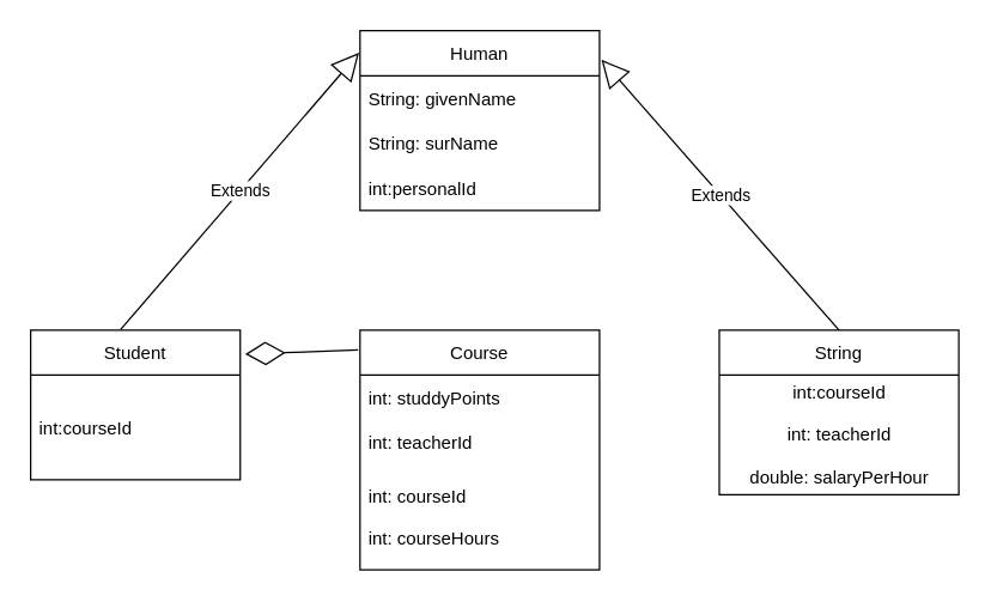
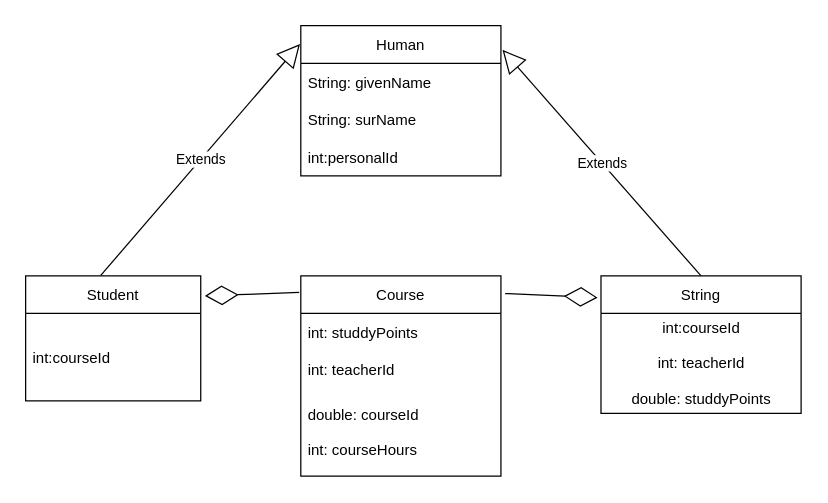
  <mxCell id="0" />
  <mxCell id="1" parent="0" />
  <mxCell id="2" value="Student" style="swimlane;fontStyle=0;childLayout=stackLayout;horizontal=1;startSize=30;horizontalStack=0;resizeParent=1;resizeParentMax=0;resizeLast=0;collapsible=1;marginBottom=0;" vertex="1" parent="1"><mxGeometry x="20" y="220" width="140" height="100" as="geometry" /></mxCell>
  <mxCell id="3" value="int:courseId" style="text;strokeColor=none;fillColor=none;align=left;verticalAlign=middle;spacingLeft=4;spacingRight=4;overflow=hidden;points=[[0,0.5],[1,0.5]];portConstraint=eastwest;rotatable=0;" vertex="1" parent="2"><mxGeometry y="30" width="140" height="70" as="geometry" /></mxCell>
  <mxCell id="4" value="Course" style="swimlane;fontStyle=0;childLayout=stackLayout;horizontal=1;startSize=30;horizontalStack=0;resizeParent=1;resizeParentMax=0;resizeLast=0;collapsible=1;marginBottom=0;" vertex="1" parent="1"><mxGeometry x="240" y="220" width="160" height="160" as="geometry" /></mxCell>
  <mxCell id="5" value="int: studdyPoints" style="text;strokeColor=none;fillColor=none;align=left;verticalAlign=middle;spacingLeft=4;spacingRight=4;overflow=hidden;points=[[0,0.5],[1,0.5]];portConstraint=eastwest;rotatable=0;" vertex="1" parent="4"><mxGeometry y="30" width="160" height="30" as="geometry" /></mxCell>
  <mxCell id="6" value="int: teacherId" style="text;strokeColor=none;fillColor=none;align=left;verticalAlign=middle;spacingLeft=4;spacingRight=4;overflow=hidden;points=[[0,0.5],[1,0.5]];portConstraint=eastwest;rotatable=0;" vertex="1" parent="4"><mxGeometry y="60" width="160" height="30" as="geometry" /></mxCell>
- <mxCell id="7" value="int: courseId&#10;&#10;int: courseHours" style="text;strokeColor=none;fillColor=none;align=left;verticalAlign=middle;spacingLeft=4;spacingRight=4;overflow=hidden;points=[[0,0.5],[1,0.5]];portConstraint=eastwest;rotatable=0;" vertex="1" parent="4"><mxGeometry y="90" width="160" height="70" as="geometry" /></mxCell>
+ <mxCell id="7" value="double: courseId&#10;&#10;int: courseHours" style="text;strokeColor=none;fillColor=none;align=left;verticalAlign=middle;spacingLeft=4;spacingRight=4;overflow=hidden;points=[[0,0.5],[1,0.5]];portConstraint=eastwest;rotatable=0;" vertex="1" parent="4"><mxGeometry y="90" width="160" height="70" as="geometry" /></mxCell>
  <mxCell id="8" value="String" style="swimlane;fontStyle=0;childLayout=stackLayout;horizontal=1;startSize=30;horizontalStack=0;resizeParent=1;resizeParentMax=0;resizeLast=0;collapsible=1;marginBottom=0;" vertex="1" parent="1"><mxGeometry x="480" y="220" width="160" height="110" as="geometry" /></mxCell>
- <mxCell id="9" value="&lt;span style=&quot;text-align: left&quot;&gt;int:courseId&lt;br&gt;&lt;br&gt;int: teacherId&lt;br&gt;&lt;br&gt;double: salaryPerHour&lt;br&gt;&lt;/span&gt;" style="text;html=1;align=center;verticalAlign=middle;resizable=0;points=[];autosize=1;strokeColor=none;fillColor=none;" vertex="1" parent="8"><mxGeometry y="30" width="160" height="80" as="geometry" /></mxCell>
+ <mxCell id="9" value="&lt;span style=&quot;text-align: left&quot;&gt;int:courseId&lt;br&gt;&lt;br&gt;int: teacherId&lt;br&gt;&lt;br&gt;double: studdyPoints&lt;br&gt;&lt;/span&gt;" style="text;html=1;align=center;verticalAlign=middle;resizable=0;points=[];autosize=1;strokeColor=none;fillColor=none;" vertex="1" parent="8"><mxGeometry y="30" width="160" height="80" as="geometry" /></mxCell>
  <mxCell id="10" value="Human" style="swimlane;fontStyle=0;childLayout=stackLayout;horizontal=1;startSize=30;horizontalStack=0;resizeParent=1;resizeParentMax=0;resizeLast=0;collapsible=1;marginBottom=0;" vertex="1" parent="1"><mxGeometry x="240" y="20" width="160" height="120" as="geometry" /></mxCell>
  <mxCell id="11" value="String: givenName" style="text;strokeColor=none;fillColor=none;align=left;verticalAlign=middle;spacingLeft=4;spacingRight=4;overflow=hidden;points=[[0,0.5],[1,0.5]];portConstraint=eastwest;rotatable=0;" vertex="1" parent="10"><mxGeometry y="30" width="160" height="30" as="geometry" /></mxCell>
  <mxCell id="12" value="String: surName" style="text;strokeColor=none;fillColor=none;align=left;verticalAlign=middle;spacingLeft=4;spacingRight=4;overflow=hidden;points=[[0,0.5],[1,0.5]];portConstraint=eastwest;rotatable=0;" vertex="1" parent="10"><mxGeometry y="60" width="160" height="30" as="geometry" /></mxCell>
  <mxCell id="13" value="int:personalId" style="text;strokeColor=none;fillColor=none;align=left;verticalAlign=middle;spacingLeft=4;spacingRight=4;overflow=hidden;points=[[0,0.5],[1,0.5]];portConstraint=eastwest;rotatable=0;" vertex="1" parent="10"><mxGeometry y="90" width="160" height="30" as="geometry" /></mxCell>
  <mxCell id="14" value="Extends" style="endArrow=block;endSize=16;endFill=0;html=1;rounded=0;exitX=0.429;exitY=-0.004;exitDx=0;exitDy=0;exitPerimeter=0;entryX=-0.004;entryY=0.122;entryDx=0;entryDy=0;entryPerimeter=0;" edge="1" parent="1" source="2" target="10"><mxGeometry width="160" relative="1" as="geometry"><mxPoint x="240" y="180" as="sourcePoint" /><mxPoint x="400" y="180" as="targetPoint" /></mxGeometry></mxCell>
  <mxCell id="15" value="Extends" style="endArrow=block;endSize=16;endFill=0;html=1;rounded=0;exitX=0.5;exitY=0;exitDx=0;exitDy=0;entryX=1.008;entryY=0.161;entryDx=0;entryDy=0;entryPerimeter=0;" edge="1" parent="1" source="8" target="10"><mxGeometry width="160" relative="1" as="geometry"><mxPoint x="240" y="180" as="sourcePoint" /><mxPoint x="400" y="180" as="targetPoint" /></mxGeometry></mxCell>
  <mxCell id="16" value="" style="endArrow=diamondThin;endFill=0;endSize=24;html=1;rounded=0;exitX=-0.008;exitY=0.083;exitDx=0;exitDy=0;entryX=1.024;entryY=0.16;entryDx=0;entryDy=0;entryPerimeter=0;exitPerimeter=0;" edge="1" parent="1" source="4" target="2"><mxGeometry width="160" relative="1" as="geometry"><mxPoint x="250" y="290" as="sourcePoint" /><mxPoint x="410" y="290" as="targetPoint" /></mxGeometry></mxCell>
+ <mxCell id="17" value="" style="endArrow=diamondThin;endFill=0;endSize=24;html=1;rounded=0;entryX=-0.017;entryY=0.158;entryDx=0;entryDy=0;entryPerimeter=0;exitX=1.021;exitY=0.088;exitDx=0;exitDy=0;exitPerimeter=0;" edge="1" parent="1" source="4" target="8"><mxGeometry width="160" relative="1" as="geometry"><mxPoint x="250" y="290" as="sourcePoint" /><mxPoint x="410" y="290" as="targetPoint" /></mxGeometry></mxCell>
